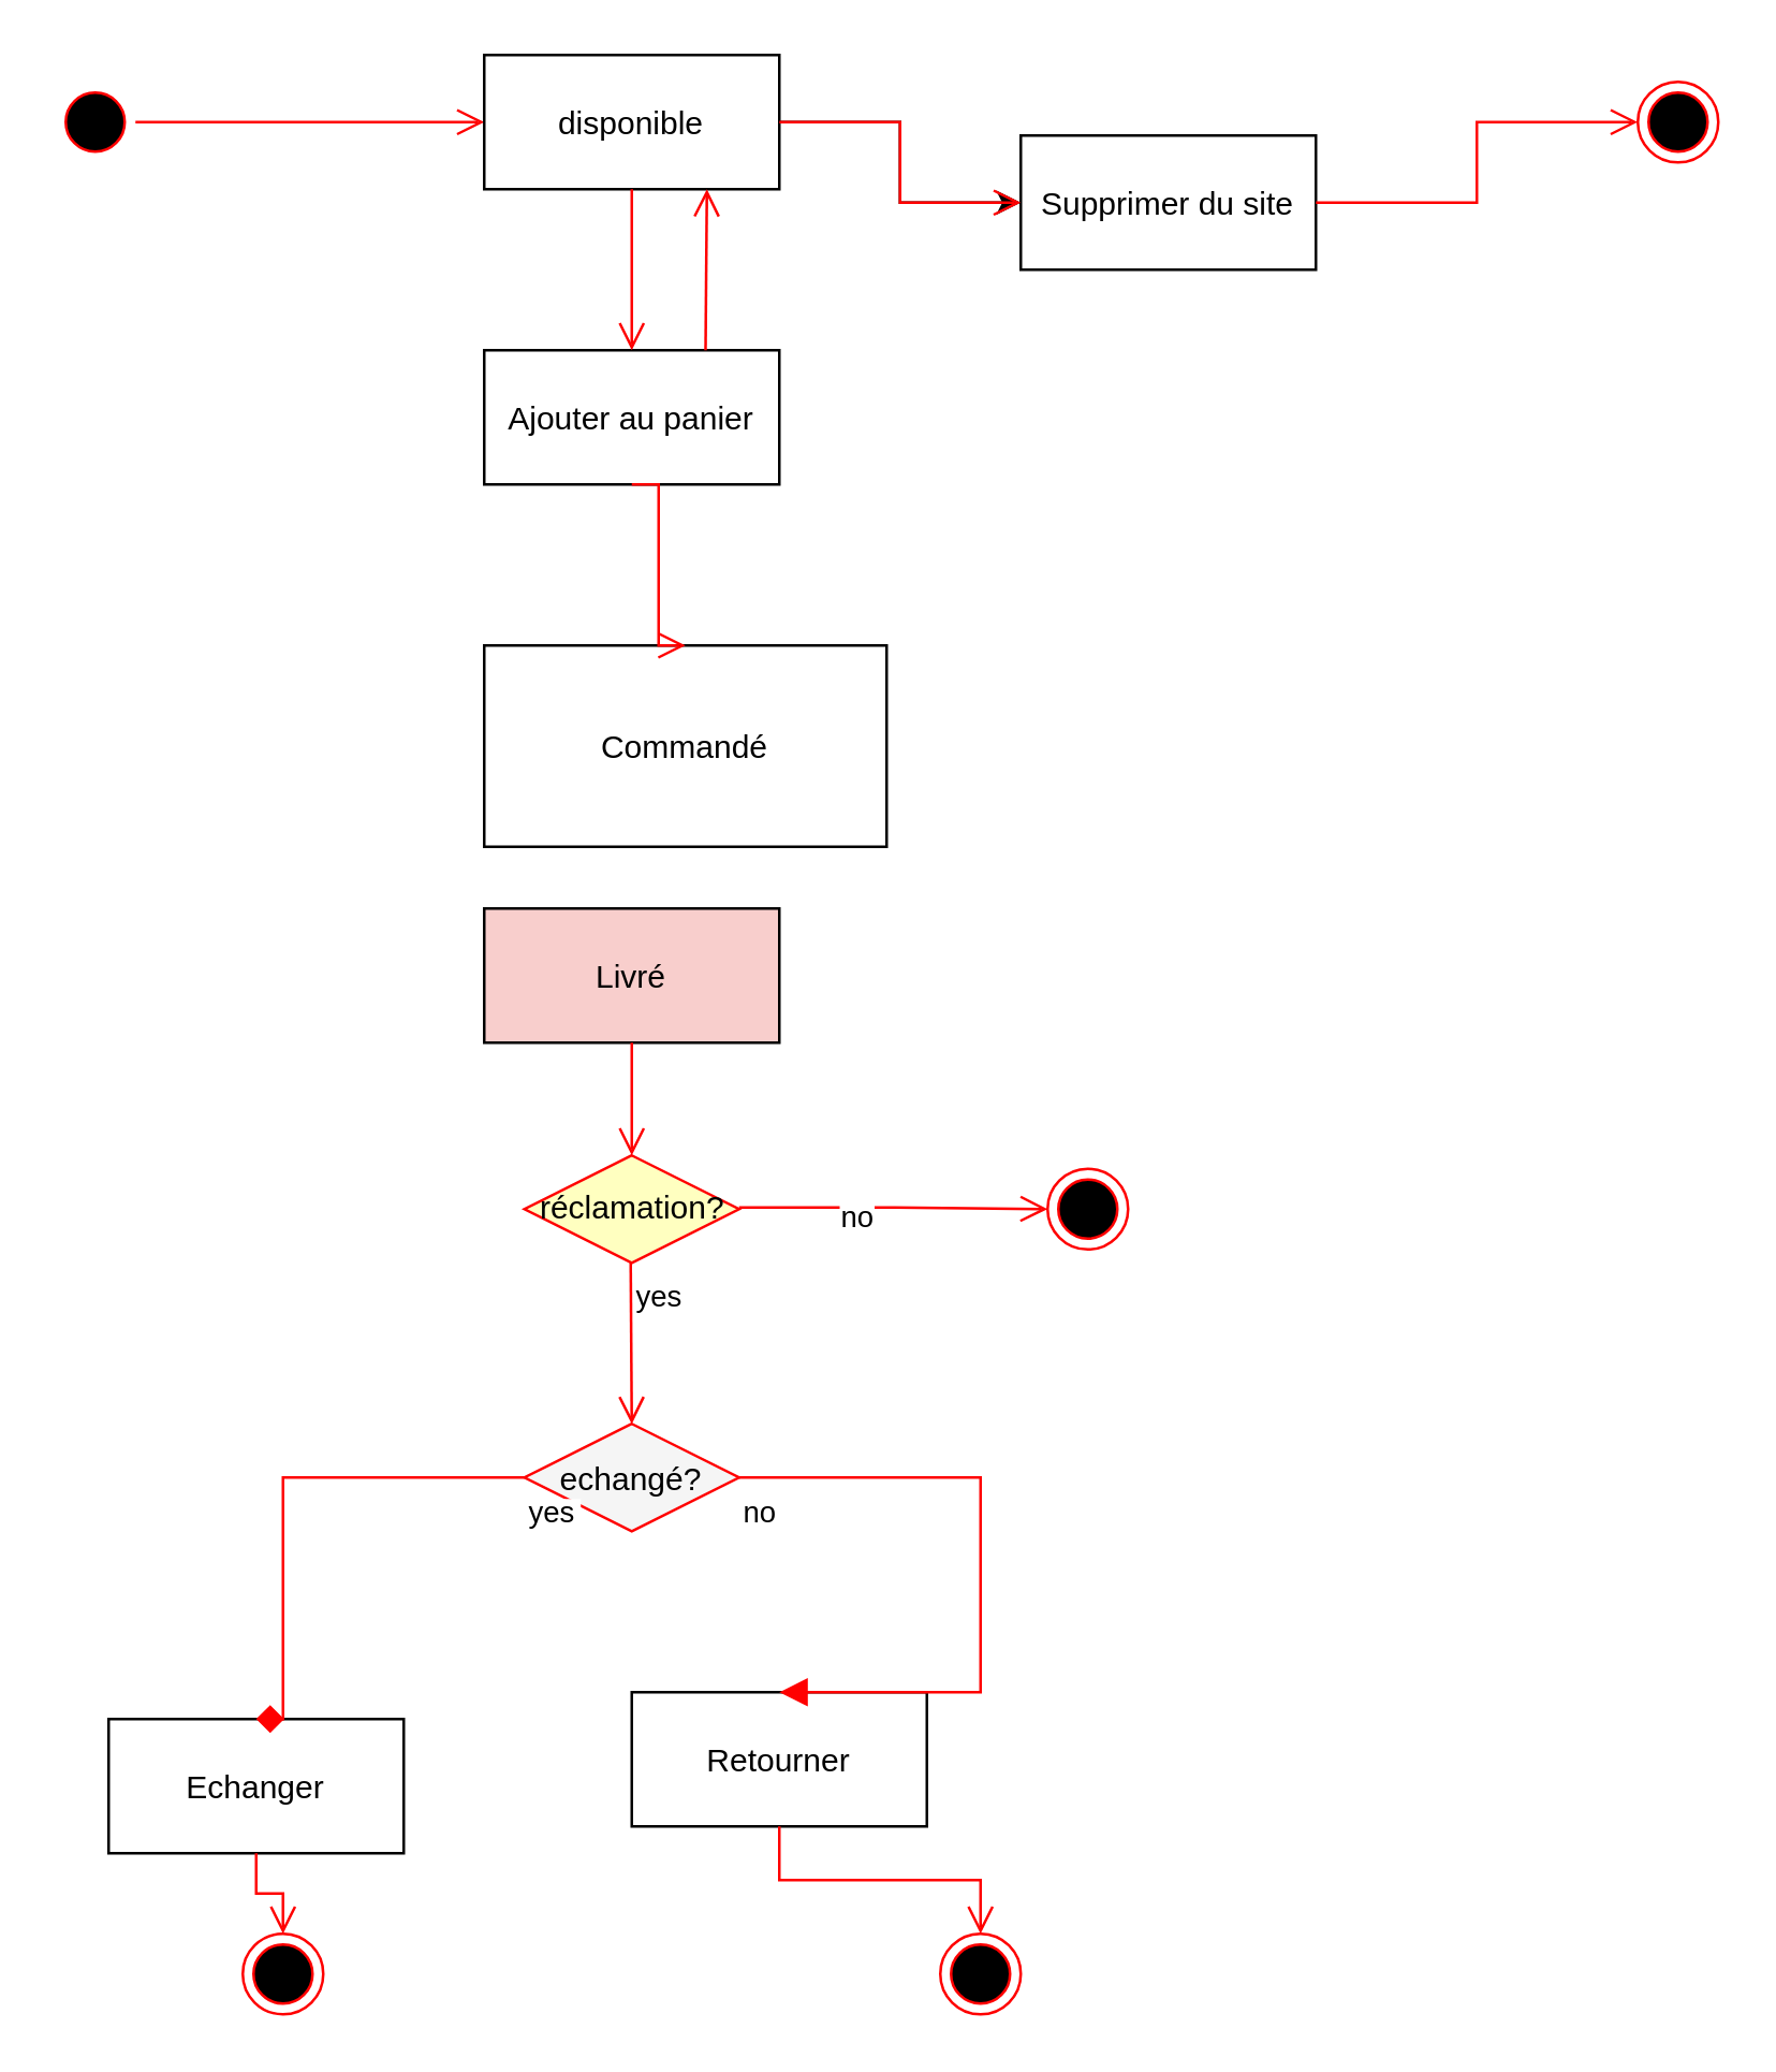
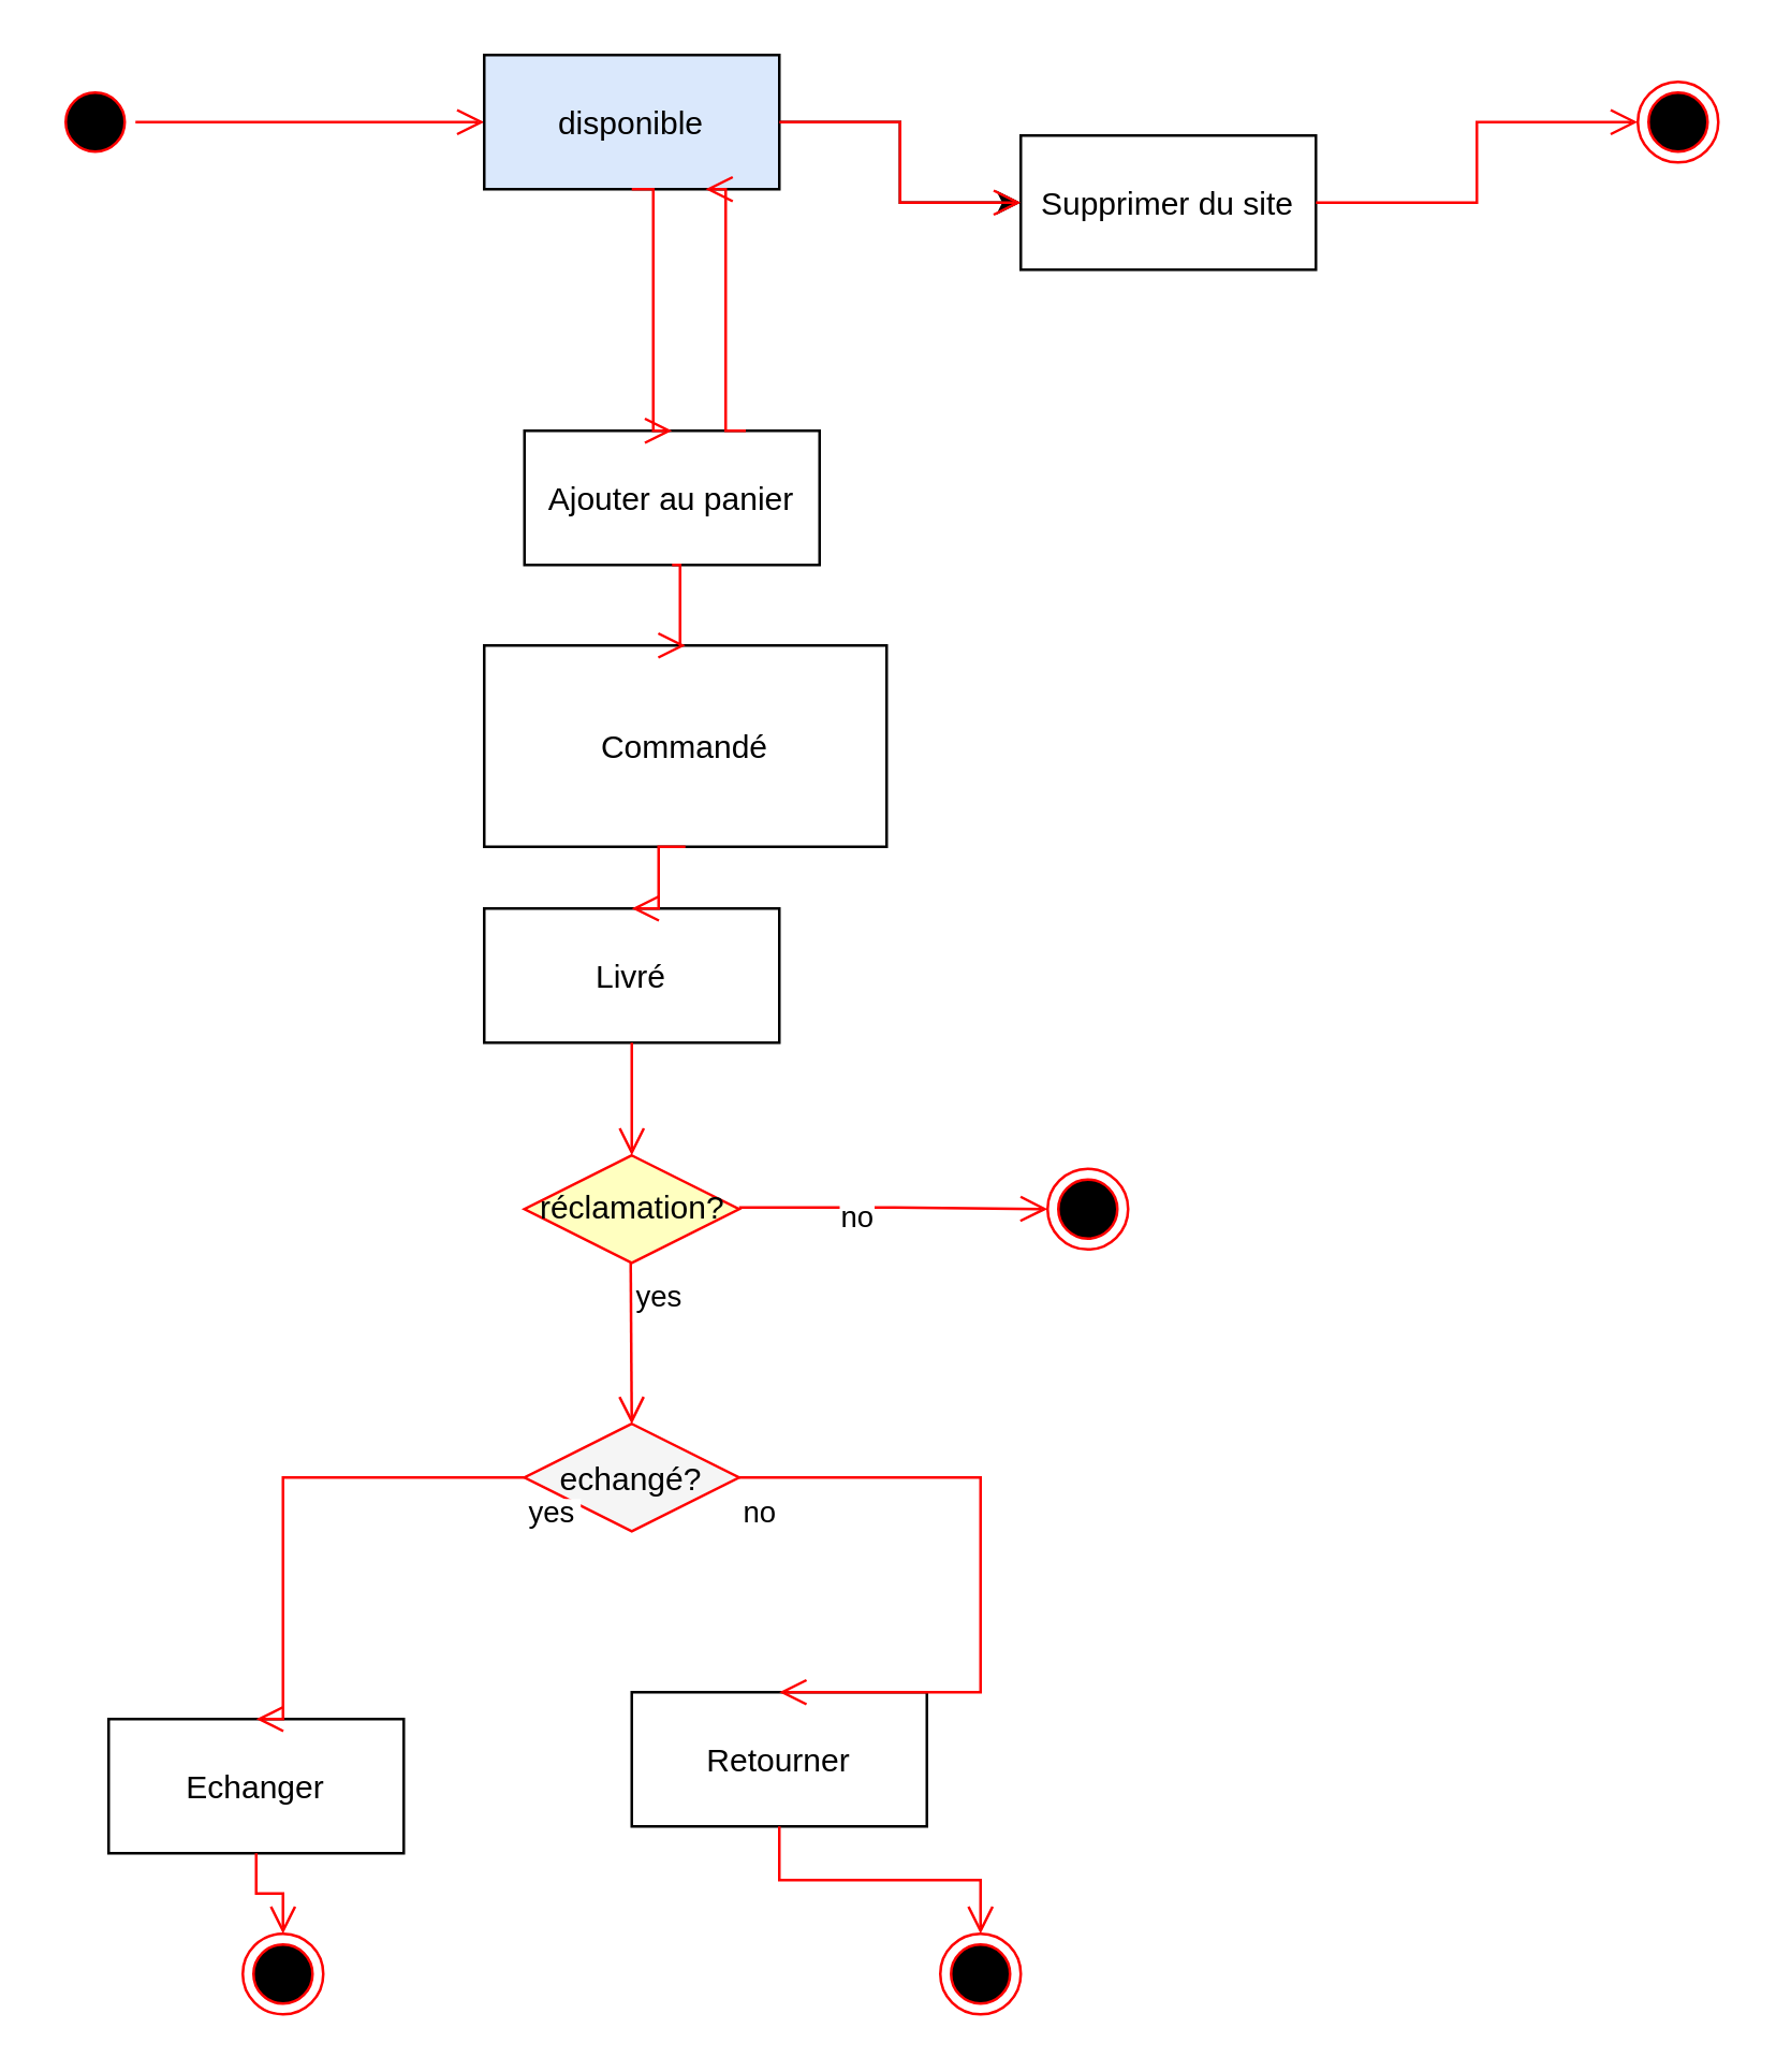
  <mxCell id="0" />
  <mxCell id="1" parent="0" />
  <mxCell id="2" value="" style="ellipse;shape=startState;fillColor=#000000;strokeColor=#ff0000;" parent="1" vertex="1"><mxGeometry x="20" y="30" width="30" height="30" as="geometry" /></mxCell>
  <mxCell id="3" value="" style="edgeStyle=elbowEdgeStyle;elbow=horizontal;verticalAlign=bottom;endArrow=open;endSize=8;strokeColor=#FF0000;endFill=1;rounded=0;entryX=0;entryY=0.5;entryDx=0;entryDy=0;exitX=1;exitY=0.5;exitDx=0;exitDy=0;" parent="1" source="2" target="5" edge="1"><mxGeometry x="230" y="680" as="geometry"><mxPoint x="130" y="45" as="targetPoint" /><mxPoint x="60" y="45" as="sourcePoint" /></mxGeometry></mxCell>
  <mxCell id="4" value="" style="edgeStyle=orthogonalEdgeStyle;rounded=0;orthogonalLoop=1;jettySize=auto;html=1;" edge="1" parent="1" source="5" target="6"><mxGeometry relative="1" as="geometry" /></mxCell>
- <mxCell id="5" value="disponible" style="" parent="1" vertex="1"><mxGeometry x="180" y="20" width="110" height="50" as="geometry" /></mxCell>
+ <mxCell id="5" value="disponible" style="fillColor=#dae8fc;" parent="1" vertex="1"><mxGeometry x="180" y="20" width="110" height="50" as="geometry" /></mxCell>
  <mxCell id="6" value="Supprimer du site" style="" vertex="1" parent="1"><mxGeometry x="380" y="50" width="110" height="50" as="geometry" /></mxCell>
  <mxCell id="7" value="" style="ellipse;shape=endState;fillColor=#000000;strokeColor=#ff0000" vertex="1" parent="1"><mxGeometry x="610" y="30" width="30" height="30" as="geometry" /></mxCell>
  <mxCell id="8" value="" style="edgeStyle=elbowEdgeStyle;elbow=horizontal;verticalAlign=bottom;endArrow=open;endSize=8;strokeColor=#FF0000;endFill=1;rounded=0;entryX=0;entryY=0.5;entryDx=0;entryDy=0;exitX=1;exitY=0.5;exitDx=0;exitDy=0;" edge="1" parent="1" source="5" target="6"><mxGeometry x="230" y="680" as="geometry"><mxPoint x="190" y="55" as="targetPoint" /><mxPoint x="60" y="55" as="sourcePoint" /></mxGeometry></mxCell>
  <mxCell id="9" value="" style="edgeStyle=elbowEdgeStyle;elbow=horizontal;verticalAlign=bottom;endArrow=open;endSize=8;strokeColor=#FF0000;endFill=1;rounded=0;entryX=0;entryY=0.5;entryDx=0;entryDy=0;exitX=1;exitY=0.5;exitDx=0;exitDy=0;" edge="1" parent="1" source="6" target="7"><mxGeometry x="230" y="680" as="geometry"><mxPoint x="390" y="55" as="targetPoint" /><mxPoint x="300" y="55" as="sourcePoint" /></mxGeometry></mxCell>
- <mxCell id="10" value="Ajouter au panier" style="" vertex="1" parent="1"><mxGeometry x="180" y="130" width="110" height="50" as="geometry" /></mxCell>
+ <mxCell id="10" value="Ajouter au panier" style="" vertex="1" parent="1"><mxGeometry x="195" y="160" width="110" height="50" as="geometry" /></mxCell>
  <mxCell id="11" value="" style="edgeStyle=elbowEdgeStyle;elbow=horizontal;verticalAlign=bottom;endArrow=open;endSize=8;strokeColor=#FF0000;endFill=1;rounded=0;entryX=0.5;entryY=0;entryDx=0;entryDy=0;exitX=0.5;exitY=1;exitDx=0;exitDy=0;" edge="1" parent="1" source="5" target="10"><mxGeometry x="230" y="680" as="geometry"><mxPoint x="390" y="55" as="targetPoint" /><mxPoint x="300" y="55" as="sourcePoint" /></mxGeometry></mxCell>
  <mxCell id="12" value="Commandé" style="" vertex="1" parent="1"><mxGeometry x="180" y="240" width="150" height="75" as="geometry" /></mxCell>
  <mxCell id="13" value="" style="edgeStyle=elbowEdgeStyle;elbow=horizontal;verticalAlign=bottom;endArrow=open;endSize=8;strokeColor=#FF0000;endFill=1;rounded=0;entryX=0.5;entryY=0;entryDx=0;entryDy=0;exitX=0.5;exitY=1;exitDx=0;exitDy=0;" edge="1" parent="1" source="10" target="12"><mxGeometry x="230" y="680" as="geometry"><mxPoint x="245" y="140" as="targetPoint" /><mxPoint x="245" y="80" as="sourcePoint" /></mxGeometry></mxCell>
- <mxCell id="14" value="Livré" style="fillColor=#f8cecc;" vertex="1" parent="1"><mxGeometry x="180" y="338" width="110" height="50" as="geometry" /></mxCell>
+ <mxCell id="14" value="Livré" style="" vertex="1" parent="1"><mxGeometry x="180" y="338" width="110" height="50" as="geometry" /></mxCell>
+ <mxCell id="15" value="" style="edgeStyle=elbowEdgeStyle;elbow=horizontal;verticalAlign=bottom;endArrow=open;endSize=8;strokeColor=#FF0000;endFill=1;rounded=0;entryX=0.5;entryY=0;entryDx=0;entryDy=0;exitX=0.5;exitY=1;exitDx=0;exitDy=0;" edge="1" parent="1" source="12" target="14"><mxGeometry x="230" y="680" as="geometry"><mxPoint x="245" y="360" as="targetPoint" /><mxPoint x="235" y="400" as="sourcePoint" /></mxGeometry></mxCell>
  <mxCell id="16" value="" style="rhombus;fillColor=#ffffc0;strokeColor=#ff0000;" vertex="1" parent="1"><mxGeometry x="195" y="430" width="80" height="40" as="geometry" /></mxCell>
  <mxCell id="17" value="" style="edgeStyle=elbowEdgeStyle;elbow=horizontal;verticalAlign=bottom;endArrow=open;endSize=8;strokeColor=#FF0000;endFill=1;rounded=0;entryX=0.5;entryY=0;entryDx=0;entryDy=0;exitX=0.5;exitY=1;exitDx=0;exitDy=0;" edge="1" parent="1" source="14" target="16"><mxGeometry x="230" y="680" as="geometry"><mxPoint x="245" y="348" as="targetPoint" /><mxPoint x="245" y="300" as="sourcePoint" /></mxGeometry></mxCell>
  <mxCell id="18" value="" style="edgeStyle=elbowEdgeStyle;elbow=horizontal;verticalAlign=bottom;endArrow=open;endSize=8;strokeColor=#FF0000;endFill=1;rounded=0;entryX=0;entryY=0.5;entryDx=0;entryDy=0;exitX=1;exitY=0.5;exitDx=0;exitDy=0;" edge="1" parent="1" target="21"><mxGeometry x="230" y="680" as="geometry"><mxPoint x="365" y="449.41" as="targetPoint" /><mxPoint x="275" y="449.41" as="sourcePoint" /></mxGeometry></mxCell>
  <mxCell id="19" value="no" style="edgeLabel;html=1;align=center;verticalAlign=middle;resizable=0;points=[];" vertex="1" connectable="0" parent="18"><mxGeometry relative="1" as="geometry"><mxPoint x="-15" y="3" as="offset" /></mxGeometry></mxCell>
  <mxCell id="20" value="réclamation?" style="text;html=1;align=center;verticalAlign=middle;resizable=0;points=[];autosize=1;strokeColor=none;fillColor=none;" vertex="1" parent="1"><mxGeometry x="190" y="435" width="90" height="30" as="geometry" /></mxCell>
  <mxCell id="21" value="" style="ellipse;shape=endState;fillColor=#000000;strokeColor=#ff0000" vertex="1" parent="1"><mxGeometry x="390" y="435" width="30" height="30" as="geometry" /></mxCell>
  <mxCell id="22" value="yes" style="edgeStyle=elbowEdgeStyle;elbow=horizontal;align=left;verticalAlign=top;endArrow=open;endSize=8;strokeColor=#FF0000;endFill=1;rounded=0" parent="1" edge="1"><mxGeometry x="-1" relative="1" as="geometry"><mxPoint x="234.594" y="530.09" as="targetPoint" /><mxPoint x="234.594" y="470.002" as="sourcePoint" /></mxGeometry></mxCell>
  <mxCell id="23" value="echangé?" style="rhombus;fillColor=#f5f5f5;strokeColor=#ff0000;" vertex="1" parent="1"><mxGeometry x="195" y="530" width="80" height="40" as="geometry" /></mxCell>
  <mxCell id="24" value="Echanger" style="" vertex="1" parent="1"><mxGeometry x="40" y="640" width="110" height="50" as="geometry" /></mxCell>
  <mxCell id="25" value="Retourner" style="" vertex="1" parent="1"><mxGeometry x="235" y="630" width="110" height="50" as="geometry" /></mxCell>
- <mxCell id="26" value="yes" style="edgeStyle=elbowEdgeStyle;elbow=horizontal;align=left;verticalAlign=top;endArrow=diamond;endSize=8;strokeColor=#FF0000;endFill=1;rounded=0;entryX=0.5;entryY=0;entryDx=0;entryDy=0;exitX=0;exitY=0.5;exitDx=0;exitDy=0;" edge="1" parent="1" source="23" target="24"><mxGeometry x="-1" relative="1" as="geometry"><mxPoint x="214.594" y="540.09" as="targetPoint" /><mxPoint x="165" y="550" as="sourcePoint" /><Array as="points"><mxPoint x="105" y="590" /></Array><mxPoint as="offset" /></mxGeometry></mxCell>
- <mxCell id="27" value="no" style="edgeStyle=elbowEdgeStyle;elbow=horizontal;align=left;verticalAlign=top;endArrow=block;endSize=8;strokeColor=#FF0000;endFill=1;rounded=0;exitX=1;exitY=0.5;exitDx=0;exitDy=0;entryX=0.5;entryY=0;entryDx=0;entryDy=0;" edge="1" parent="1" source="23" target="25"><mxGeometry x="-1" relative="1" as="geometry"><mxPoint x="390" y="600" as="targetPoint" /><mxPoint x="244.594" y="480.002" as="sourcePoint" /><Array as="points"><mxPoint x="365" y="570" /></Array></mxGeometry></mxCell>
+ <mxCell id="26" value="yes" style="edgeStyle=elbowEdgeStyle;elbow=horizontal;align=left;verticalAlign=top;endArrow=open;endSize=8;strokeColor=#FF0000;endFill=1;rounded=0;entryX=0.5;entryY=0;entryDx=0;entryDy=0;exitX=0;exitY=0.5;exitDx=0;exitDy=0;" edge="1" parent="1" source="23" target="24"><mxGeometry x="-1" relative="1" as="geometry"><mxPoint x="214.594" y="540.09" as="targetPoint" /><mxPoint x="165" y="550" as="sourcePoint" /><Array as="points"><mxPoint x="105" y="590" /></Array><mxPoint as="offset" /></mxGeometry></mxCell>
+ <mxCell id="27" value="no" style="edgeStyle=elbowEdgeStyle;elbow=horizontal;align=left;verticalAlign=top;endArrow=open;endSize=8;strokeColor=#FF0000;endFill=1;rounded=0;exitX=1;exitY=0.5;exitDx=0;exitDy=0;entryX=0.5;entryY=0;entryDx=0;entryDy=0;" edge="1" parent="1" source="23" target="25"><mxGeometry x="-1" relative="1" as="geometry"><mxPoint x="390" y="600" as="targetPoint" /><mxPoint x="244.594" y="480.002" as="sourcePoint" /><Array as="points"><mxPoint x="365" y="570" /></Array></mxGeometry></mxCell>
  <mxCell id="28" value="" style="ellipse;shape=endState;fillColor=#000000;strokeColor=#ff0000" vertex="1" parent="1"><mxGeometry x="90" y="720" width="30" height="30" as="geometry" /></mxCell>
  <mxCell id="29" value="" style="edgeStyle=elbowEdgeStyle;elbow=vertical;align=left;verticalAlign=top;endArrow=open;endSize=8;strokeColor=#FF0000;endFill=1;rounded=0;exitX=0.5;exitY=1;exitDx=0;exitDy=0;entryX=0.5;entryY=0;entryDx=0;entryDy=0;" edge="1" parent="1" source="24" target="28"><mxGeometry x="-1" relative="1" as="geometry"><mxPoint x="244.594" y="540.09" as="targetPoint" /><mxPoint x="244.594" y="480.002" as="sourcePoint" /></mxGeometry></mxCell>
  <mxCell id="30" value="" style="ellipse;shape=endState;fillColor=#000000;strokeColor=#ff0000" vertex="1" parent="1"><mxGeometry x="350" y="720" width="30" height="30" as="geometry" /></mxCell>
  <mxCell id="31" value="" style="edgeStyle=elbowEdgeStyle;elbow=vertical;align=left;verticalAlign=top;endArrow=open;endSize=8;strokeColor=#FF0000;endFill=1;rounded=0;exitX=0.5;exitY=1;exitDx=0;exitDy=0;" edge="1" parent="1" source="25" target="30"><mxGeometry x="-1" relative="1" as="geometry"><mxPoint x="115" y="730" as="targetPoint" /><mxPoint x="320" y="690" as="sourcePoint" /></mxGeometry></mxCell>
  <mxCell id="32" value="" style="edgeStyle=elbowEdgeStyle;elbow=horizontal;verticalAlign=bottom;endArrow=open;endSize=8;strokeColor=#FF0000;endFill=1;rounded=0;entryX=0.75;entryY=1;entryDx=0;entryDy=0;exitX=0.75;exitY=0;exitDx=0;exitDy=0;" edge="1" parent="1" source="10" target="5"><mxGeometry x="230" y="680" as="geometry"><mxPoint x="245" y="140" as="targetPoint" /><mxPoint x="245" y="80" as="sourcePoint" /></mxGeometry></mxCell>
